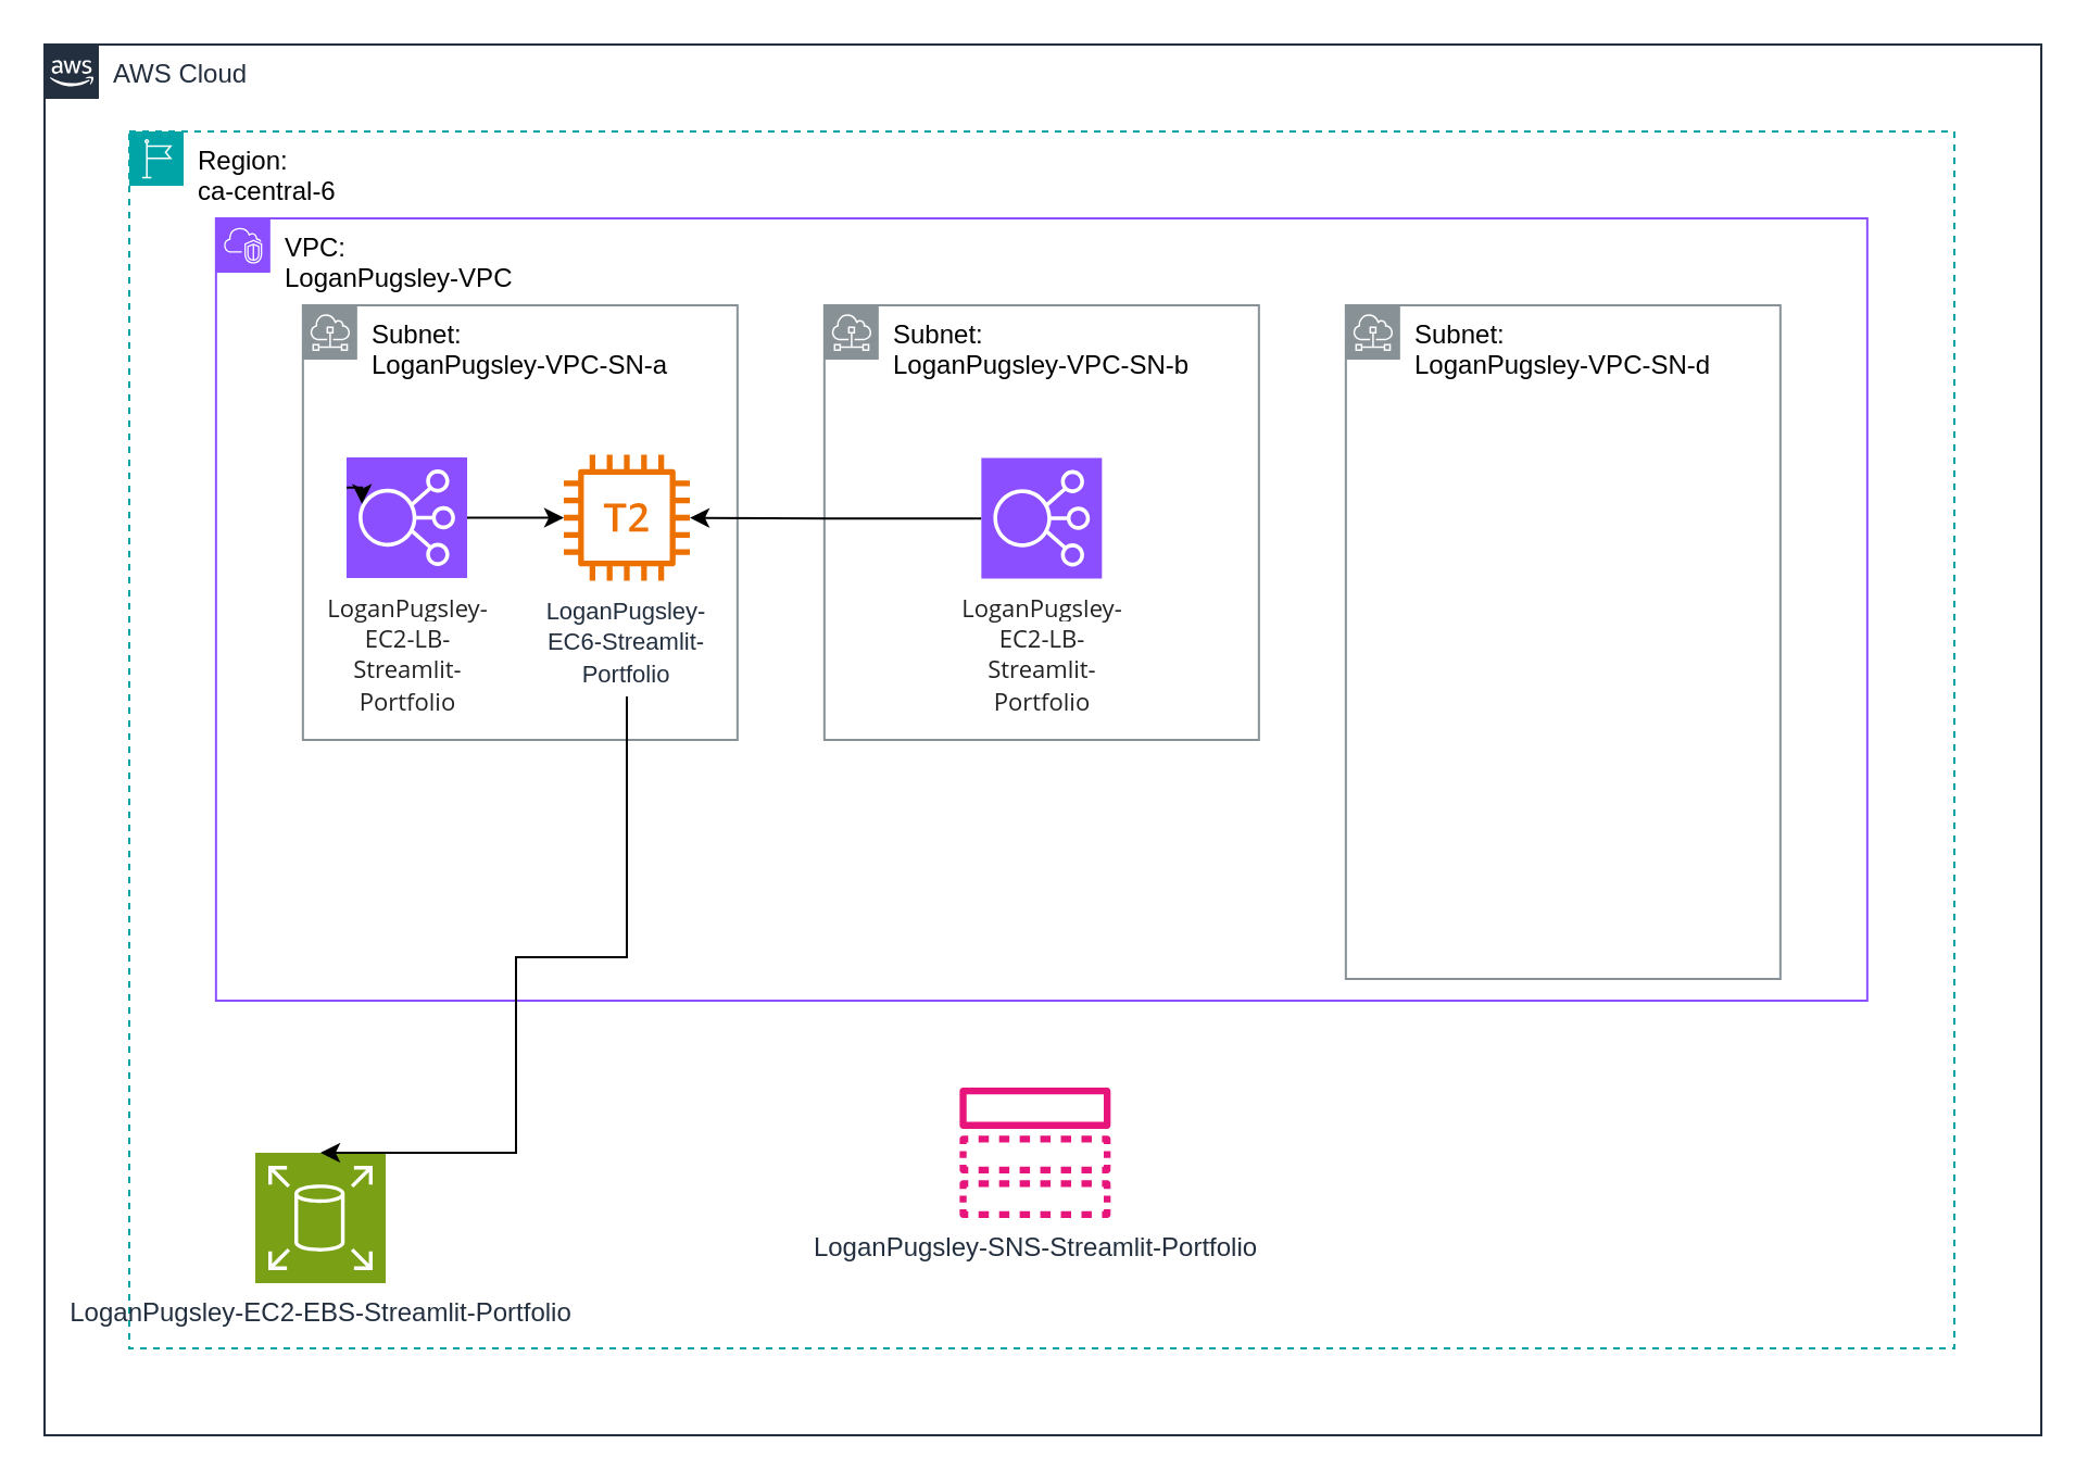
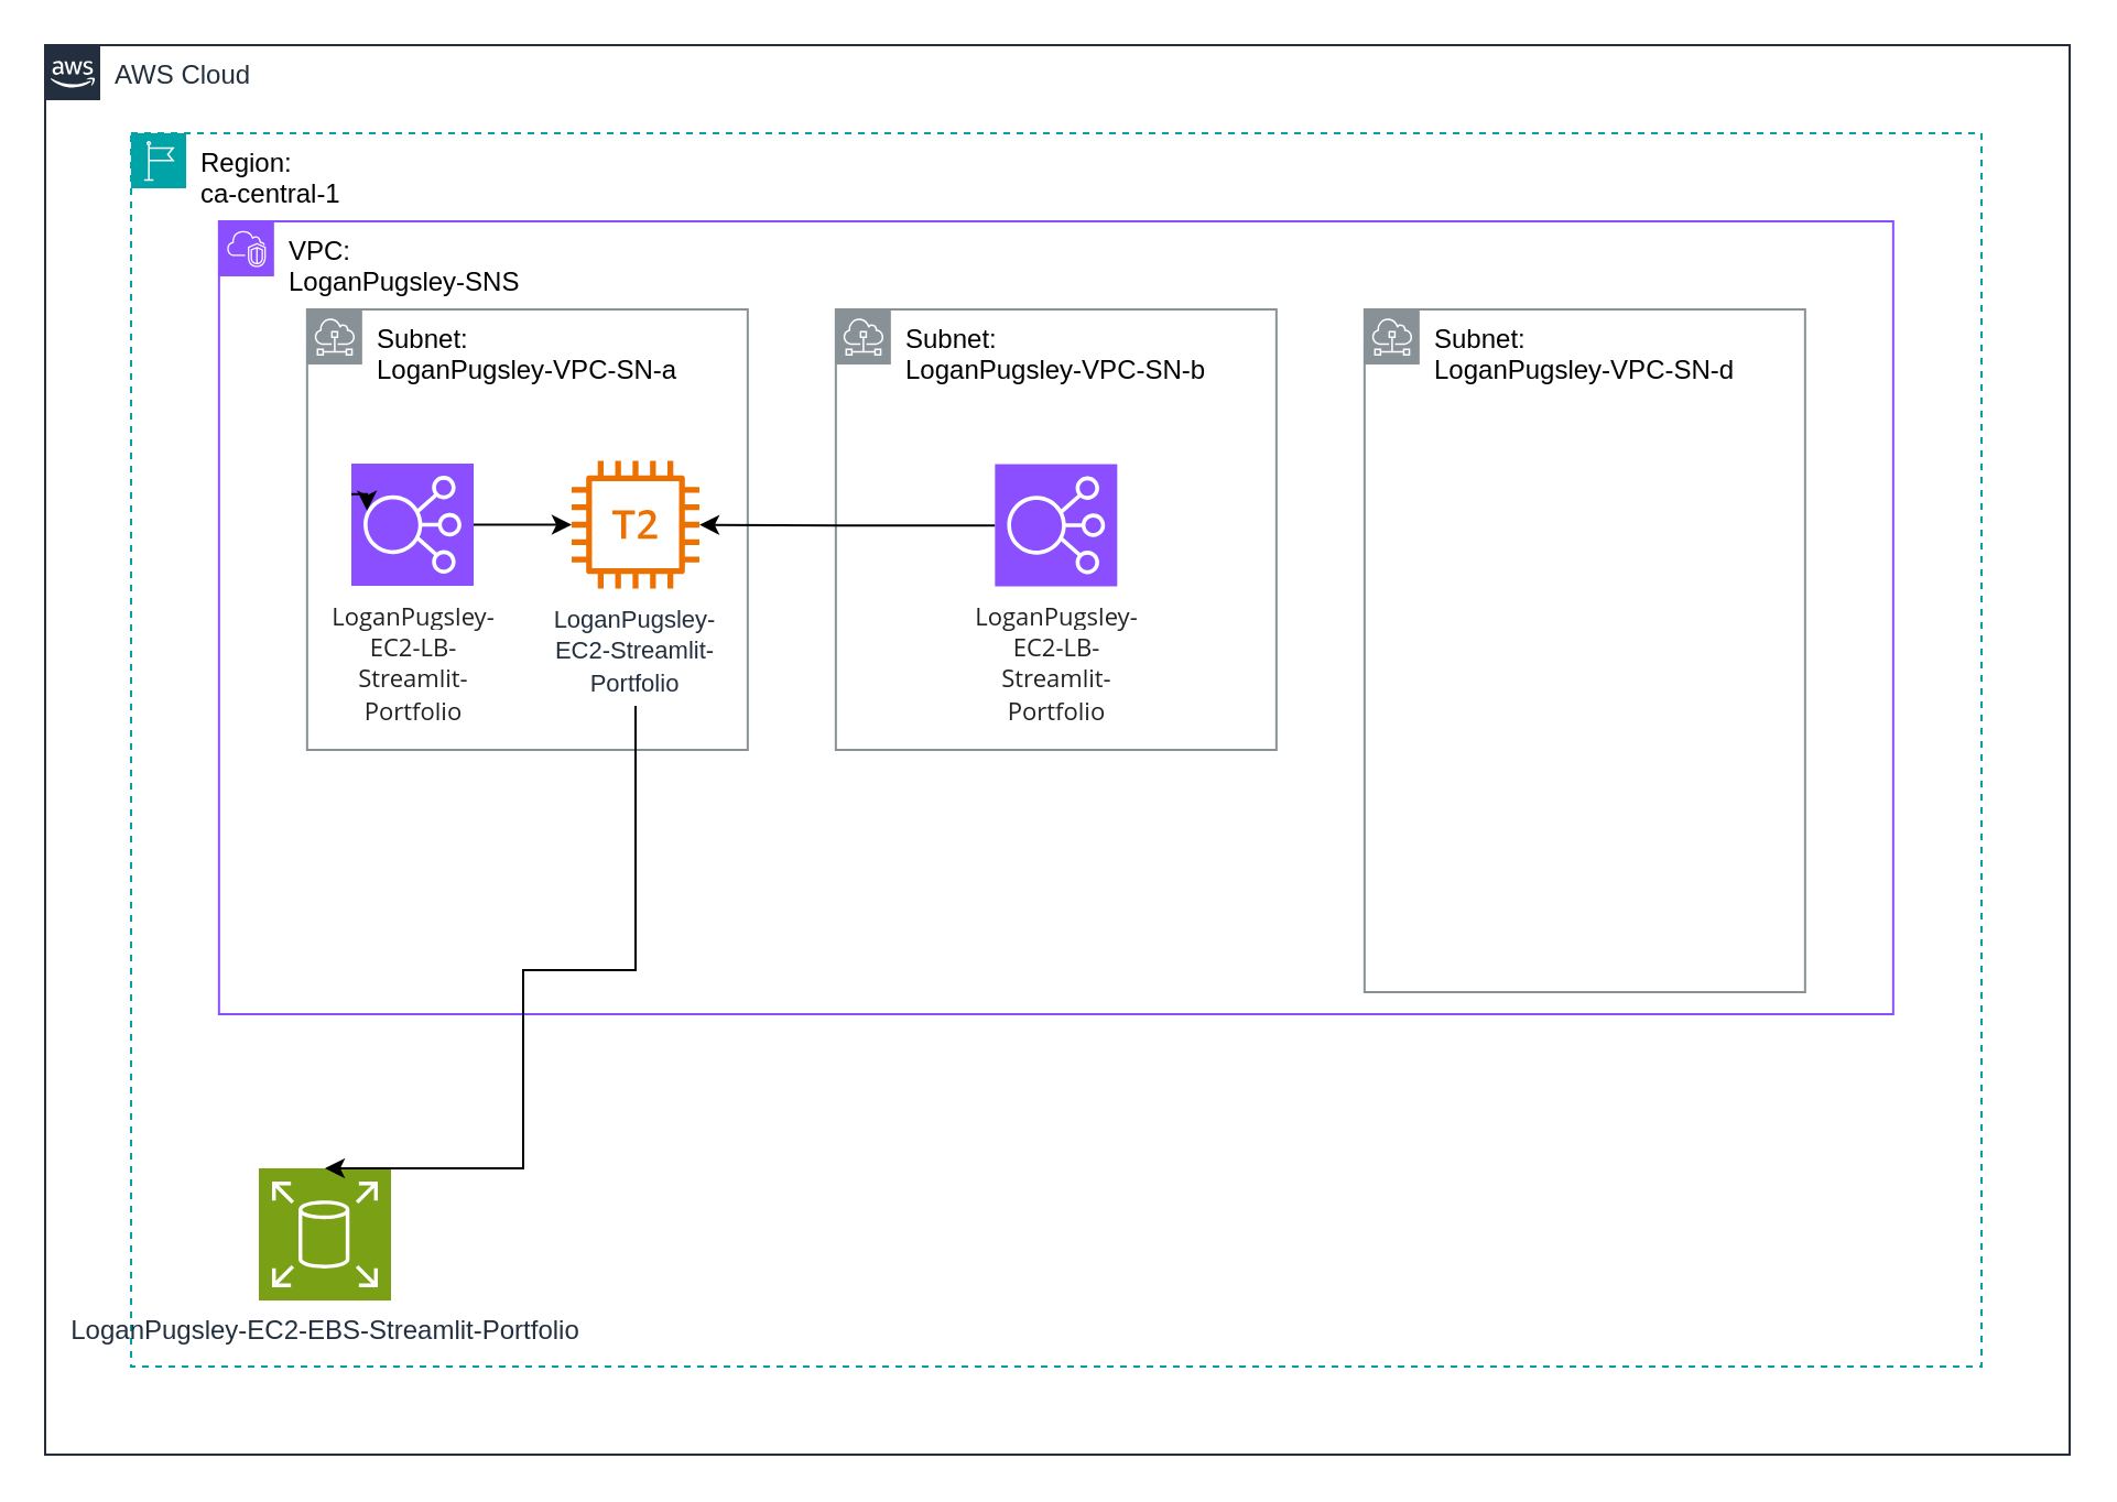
  <mxCell id="0" />
  <mxCell id="1" parent="0" />
- <mxCell id="2" value="Region:&lt;div&gt;ca-central-6&lt;/div&gt;" style="points=[[0,0],[0.25,0],[0.5,0],[0.75,0],[1,0],[1,0.25],[1,0.5],[1,0.75],[1,1],[0.75,1],[0.5,1],[0.25,1],[0,1],[0,0.75],[0,0.5],[0,0.25]];outlineConnect=0;gradientColor=none;html=1;whiteSpace=wrap;fontSize=12;fontStyle=0;container=1;pointerEvents=0;collapsible=0;recursiveResize=0;shape=mxgraph.aws4.group;grIcon=mxgraph.aws4.group_region;strokeColor=#00A4A6;fillColor=none;verticalAlign=top;align=left;spacingLeft=30;fontColor=#000000;dashed=1;" parent="1" vertex="1"><mxGeometry x="59" y="60" width="840" height="560" as="geometry" /></mxCell>
+ <mxCell id="2" value="Region:&lt;div&gt;ca-central-1&lt;/div&gt;" style="points=[[0,0],[0.25,0],[0.5,0],[0.75,0],[1,0],[1,0.25],[1,0.5],[1,0.75],[1,1],[0.75,1],[0.5,1],[0.25,1],[0,1],[0,0.75],[0,0.5],[0,0.25]];outlineConnect=0;gradientColor=none;html=1;whiteSpace=wrap;fontSize=12;fontStyle=0;container=1;pointerEvents=0;collapsible=0;recursiveResize=0;shape=mxgraph.aws4.group;grIcon=mxgraph.aws4.group_region;strokeColor=#00A4A6;fillColor=none;verticalAlign=top;align=left;spacingLeft=30;fontColor=#000000;dashed=1;" parent="1" vertex="1"><mxGeometry x="59" y="60" width="840" height="560" as="geometry" /></mxCell>
  <mxCell id="3" value="AWS Cloud" style="points=[[0,0],[0.25,0],[0.5,0],[0.75,0],[1,0],[1,0.25],[1,0.5],[1,0.75],[1,1],[0.75,1],[0.5,1],[0.25,1],[0,1],[0,0.75],[0,0.5],[0,0.25]];outlineConnect=0;gradientColor=none;html=1;whiteSpace=wrap;fontSize=12;fontStyle=0;container=1;pointerEvents=0;collapsible=0;recursiveResize=0;shape=mxgraph.aws4.group;grIcon=mxgraph.aws4.group_aws_cloud_alt;strokeColor=#232F3E;fillColor=none;verticalAlign=top;align=left;spacingLeft=30;fontColor=#232F3E;dashed=0;" parent="1" vertex="1"><mxGeometry x="20" width="919" height="640" as="geometry" y="20" /></mxCell>
- <mxCell id="4" value="VPC:&lt;div&gt;LoganPugsley-VPC&lt;/div&gt;" style="points=[[0,0],[0.25,0],[0.5,0],[0.75,0],[1,0],[1,0.25],[1,0.5],[1,0.75],[1,1],[0.75,1],[0.5,1],[0.25,1],[0,1],[0,0.75],[0,0.5],[0,0.25]];outlineConnect=0;gradientColor=none;html=1;fontSize=12;fontStyle=0;container=1;pointerEvents=0;collapsible=0;recursiveResize=0;shape=mxgraph.aws4.group;grIcon=mxgraph.aws4.group_vpc2;strokeColor=#8C4FFF;fillColor=none;verticalAlign=top;align=left;spacingLeft=30;fontColor=#000000;dashed=0;whiteSpace=wrap;" parent="3" vertex="1"><mxGeometry x="78.92" y="80" width="760" height="360" as="geometry" /></mxCell>
+ <mxCell id="4" value="VPC:&lt;div&gt;LoganPugsley-SNS&lt;/div&gt;" style="points=[[0,0],[0.25,0],[0.5,0],[0.75,0],[1,0],[1,0.25],[1,0.5],[1,0.75],[1,1],[0.75,1],[0.5,1],[0.25,1],[0,1],[0,0.75],[0,0.5],[0,0.25]];outlineConnect=0;gradientColor=none;html=1;fontSize=12;fontStyle=0;container=1;pointerEvents=0;collapsible=0;recursiveResize=0;shape=mxgraph.aws4.group;grIcon=mxgraph.aws4.group_vpc2;strokeColor=#8C4FFF;fillColor=none;verticalAlign=top;align=left;spacingLeft=30;fontColor=#000000;dashed=0;whiteSpace=wrap;" parent="3" vertex="1"><mxGeometry x="78.92" y="80" width="760" height="360" as="geometry" /></mxCell>
  <mxCell id="5" value="Subnet:&lt;div&gt;LoganPugsley-VPC-SN-a&lt;/div&gt;" style="sketch=0;outlineConnect=0;gradientColor=none;html=1;whiteSpace=wrap;fontSize=12;fontStyle=0;shape=mxgraph.aws4.group;grIcon=mxgraph.aws4.group_subnet;strokeColor=#879196;fillColor=none;verticalAlign=top;align=left;spacingLeft=30;fontColor=#000000;dashed=0;" parent="4" vertex="1"><mxGeometry x="40" y="40" width="200" height="200" as="geometry" /></mxCell>
  <mxCell id="6" value="&lt;span style=&quot;color: rgb(0, 0, 0);&quot;&gt;Subnet:&lt;/span&gt;&lt;div&gt;&lt;span style=&quot;color: rgb(0, 0, 0);&quot;&gt;LoganPugsley-VPC-SN-b&lt;/span&gt;&lt;/div&gt;" style="sketch=0;outlineConnect=0;gradientColor=none;html=1;whiteSpace=wrap;fontSize=12;fontStyle=0;shape=mxgraph.aws4.group;grIcon=mxgraph.aws4.group_subnet;strokeColor=#879196;fillColor=none;verticalAlign=top;align=left;spacingLeft=30;fontColor=#879196;dashed=0;" parent="4" vertex="1"><mxGeometry x="280" y="40" width="200" height="200" as="geometry" /></mxCell>
  <mxCell id="7" value="&lt;span style=&quot;color: rgb(0, 0, 0);&quot;&gt;Subnet:&lt;/span&gt;&lt;div&gt;&lt;span style=&quot;color: rgb(0, 0, 0);&quot;&gt;LoganPugsley-VPC-SN-d&lt;/span&gt;&lt;/div&gt;" style="sketch=0;outlineConnect=0;gradientColor=none;html=1;whiteSpace=wrap;fontSize=12;fontStyle=0;shape=mxgraph.aws4.group;grIcon=mxgraph.aws4.group_subnet;strokeColor=#879196;fillColor=none;verticalAlign=top;align=left;spacingLeft=30;fontColor=#879196;dashed=0;" parent="4" vertex="1"><mxGeometry x="520" y="40" width="200" height="310" as="geometry" /></mxCell>
  <mxCell id="8" style="edgeStyle=orthogonalEdgeStyle;rounded=0;orthogonalLoop=1;jettySize=auto;html=1;" edge="1" parent="4" source="9" target="10"><mxGeometry relative="1" as="geometry" /></mxCell>
  <mxCell id="9" value="&lt;span style=&quot;color: rgba(0, 0, 0, 0.87); font-family: &amp;quot;Open Sans&amp;quot;, sans-serif; font-size: 11px; text-align: left; white-space: pre-wrap; background-color: rgb(255, 255, 255);&quot;&gt;LoganPugsley-EC2-LB-Streamlit-Portfolio&lt;/span&gt;" style="sketch=0;points=[[0,0,0],[0.25,0,0],[0.5,0,0],[0.75,0,0],[1,0,0],[0,1,0],[0.25,1,0],[0.5,1,0],[0.75,1,0],[1,1,0],[0,0.25,0],[0,0.5,0],[0,0.75,0],[1,0.25,0],[1,0.5,0],[1,0.75,0]];outlineConnect=0;fontColor=#232F3E;fillColor=#8C4FFF;strokeColor=#ffffff;dashed=0;verticalLabelPosition=bottom;verticalAlign=top;align=center;html=1;fontSize=11;fontStyle=0;aspect=fixed;shape=mxgraph.aws4.resourceIcon;resIcon=mxgraph.aws4.elastic_load_balancing;" parent="4" vertex="1"><mxGeometry x="60.08" y="110" width="55.5" height="55.5" as="geometry" /></mxCell>
- <mxCell id="10" value="&lt;font style=&quot;font-size: 11px;&quot;&gt;LoganPugsley-EC6-Streamlit-Portfolio&lt;/font&gt;" style="sketch=0;outlineConnect=0;fontColor=#232F3E;gradientColor=none;fillColor=#ED7100;strokeColor=none;dashed=0;verticalLabelPosition=bottom;verticalAlign=top;align=center;html=1;fontSize=12;fontStyle=0;aspect=fixed;pointerEvents=1;shape=mxgraph.aws4.t2_instance;whiteSpace=wrap;" parent="4" vertex="1"><mxGeometry x="160.08" y="108.75" width="58" height="58" as="geometry" /></mxCell>
+ <mxCell id="10" value="&lt;font style=&quot;font-size: 11px;&quot;&gt;LoganPugsley-EC2-Streamlit-Portfolio&lt;/font&gt;" style="sketch=0;outlineConnect=0;fontColor=#232F3E;gradientColor=none;fillColor=#ED7100;strokeColor=none;dashed=0;verticalLabelPosition=bottom;verticalAlign=top;align=center;html=1;fontSize=12;fontStyle=0;aspect=fixed;pointerEvents=1;shape=mxgraph.aws4.t2_instance;whiteSpace=wrap;" parent="4" vertex="1"><mxGeometry x="160.08" y="108.75" width="58" height="58" as="geometry" /></mxCell>
  <mxCell id="11" style="edgeStyle=orthogonalEdgeStyle;rounded=0;orthogonalLoop=1;jettySize=auto;html=1;exitX=0;exitY=0.25;exitDx=0;exitDy=0;exitPerimeter=0;entryX=0.128;entryY=0.385;entryDx=0;entryDy=0;entryPerimeter=0;" parent="4" source="9" target="9" edge="1"><mxGeometry relative="1" as="geometry" /></mxCell>
  <mxCell id="12" style="edgeStyle=orthogonalEdgeStyle;rounded=0;orthogonalLoop=1;jettySize=auto;html=1;" edge="1" parent="4" source="13" target="10"><mxGeometry relative="1" as="geometry" /></mxCell>
  <mxCell id="13" value="&lt;span style=&quot;color: rgba(0, 0, 0, 0.87); font-family: &amp;quot;Open Sans&amp;quot;, sans-serif; font-size: 11px; text-align: left; white-space: pre-wrap; background-color: rgb(255, 255, 255);&quot;&gt;LoganPugsley-EC2-LB-Streamlit-Portfolio&lt;/span&gt;" style="sketch=0;points=[[0,0,0],[0.25,0,0],[0.5,0,0],[0.75,0,0],[1,0,0],[0,1,0],[0.25,1,0],[0.5,1,0],[0.75,1,0],[1,1,0],[0,0.25,0],[0,0.5,0],[0,0.75,0],[1,0.25,0],[1,0.5,0],[1,0.75,0]];outlineConnect=0;fontColor=#232F3E;fillColor=#8C4FFF;strokeColor=#ffffff;dashed=0;verticalLabelPosition=bottom;verticalAlign=top;align=center;html=1;fontSize=11;fontStyle=0;aspect=fixed;shape=mxgraph.aws4.resourceIcon;resIcon=mxgraph.aws4.elastic_load_balancing;" vertex="1" parent="4"><mxGeometry x="352.25" y="110.25" width="55.5" height="55.5" as="geometry" /></mxCell>
- <mxCell id="14" value="LoganPugsley-SNS-Streamlit-Portfolio" style="sketch=0;outlineConnect=0;fontColor=#232F3E;gradientColor=none;fillColor=#E7157B;strokeColor=none;dashed=0;verticalLabelPosition=bottom;verticalAlign=top;align=center;html=1;fontSize=12;fontStyle=0;aspect=fixed;pointerEvents=1;shape=mxgraph.aws4.topic;" parent="3" vertex="1"><mxGeometry x="421" y="480" width="69.85" height="60" as="geometry" /></mxCell>
  <mxCell id="15" value="LoganPugsley-EC2-EBS-Streamlit-Portfolio" style="sketch=0;points=[[0,0,0],[0.25,0,0],[0.5,0,0],[0.75,0,0],[1,0,0],[0,1,0],[0.25,1,0],[0.5,1,0],[0.75,1,0],[1,1,0],[0,0.25,0],[0,0.5,0],[0,0.75,0],[1,0.25,0],[1,0.5,0],[1,0.75,0]];outlineConnect=0;fontColor=#232F3E;fillColor=#7AA116;strokeColor=#ffffff;dashed=0;verticalLabelPosition=bottom;verticalAlign=top;align=center;html=1;fontSize=12;fontStyle=0;aspect=fixed;shape=mxgraph.aws4.resourceIcon;resIcon=mxgraph.aws4.elastic_block_store;" vertex="1" parent="3"><mxGeometry x="97" y="510" width="60" height="60" as="geometry" /></mxCell>
  <mxCell id="16" style="edgeStyle=orthogonalEdgeStyle;rounded=0;orthogonalLoop=1;jettySize=auto;html=1;entryX=0.5;entryY=0;entryDx=0;entryDy=0;entryPerimeter=0;" edge="1" parent="3" target="15"><mxGeometry relative="1" as="geometry"><mxPoint x="268" y="300" as="sourcePoint" /><Array as="points"><mxPoint x="268" y="420" /><mxPoint x="217" y="420" /></Array></mxGeometry></mxCell>
